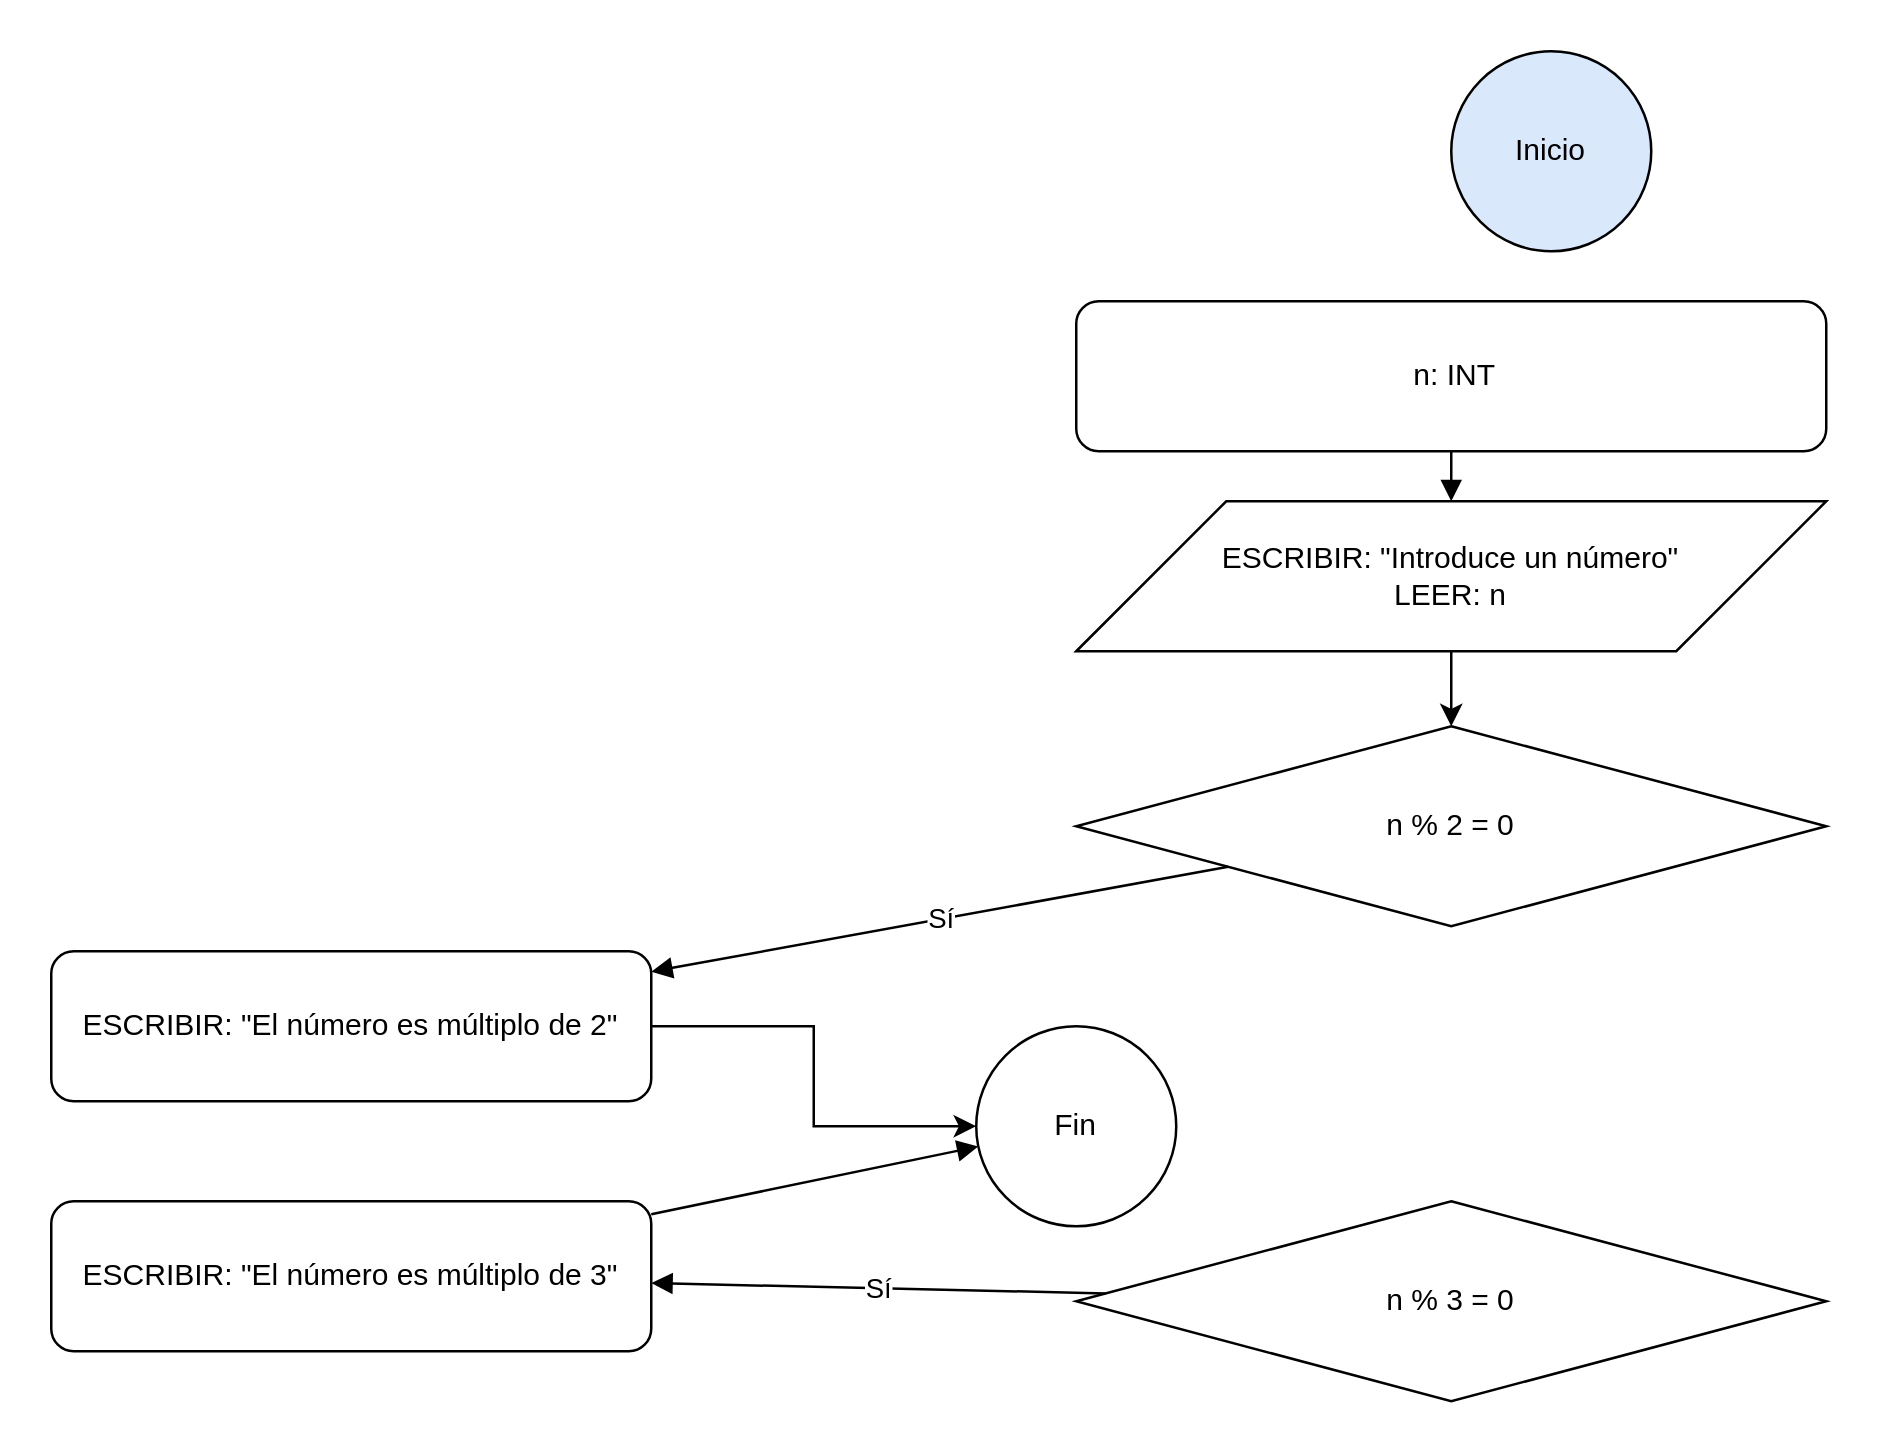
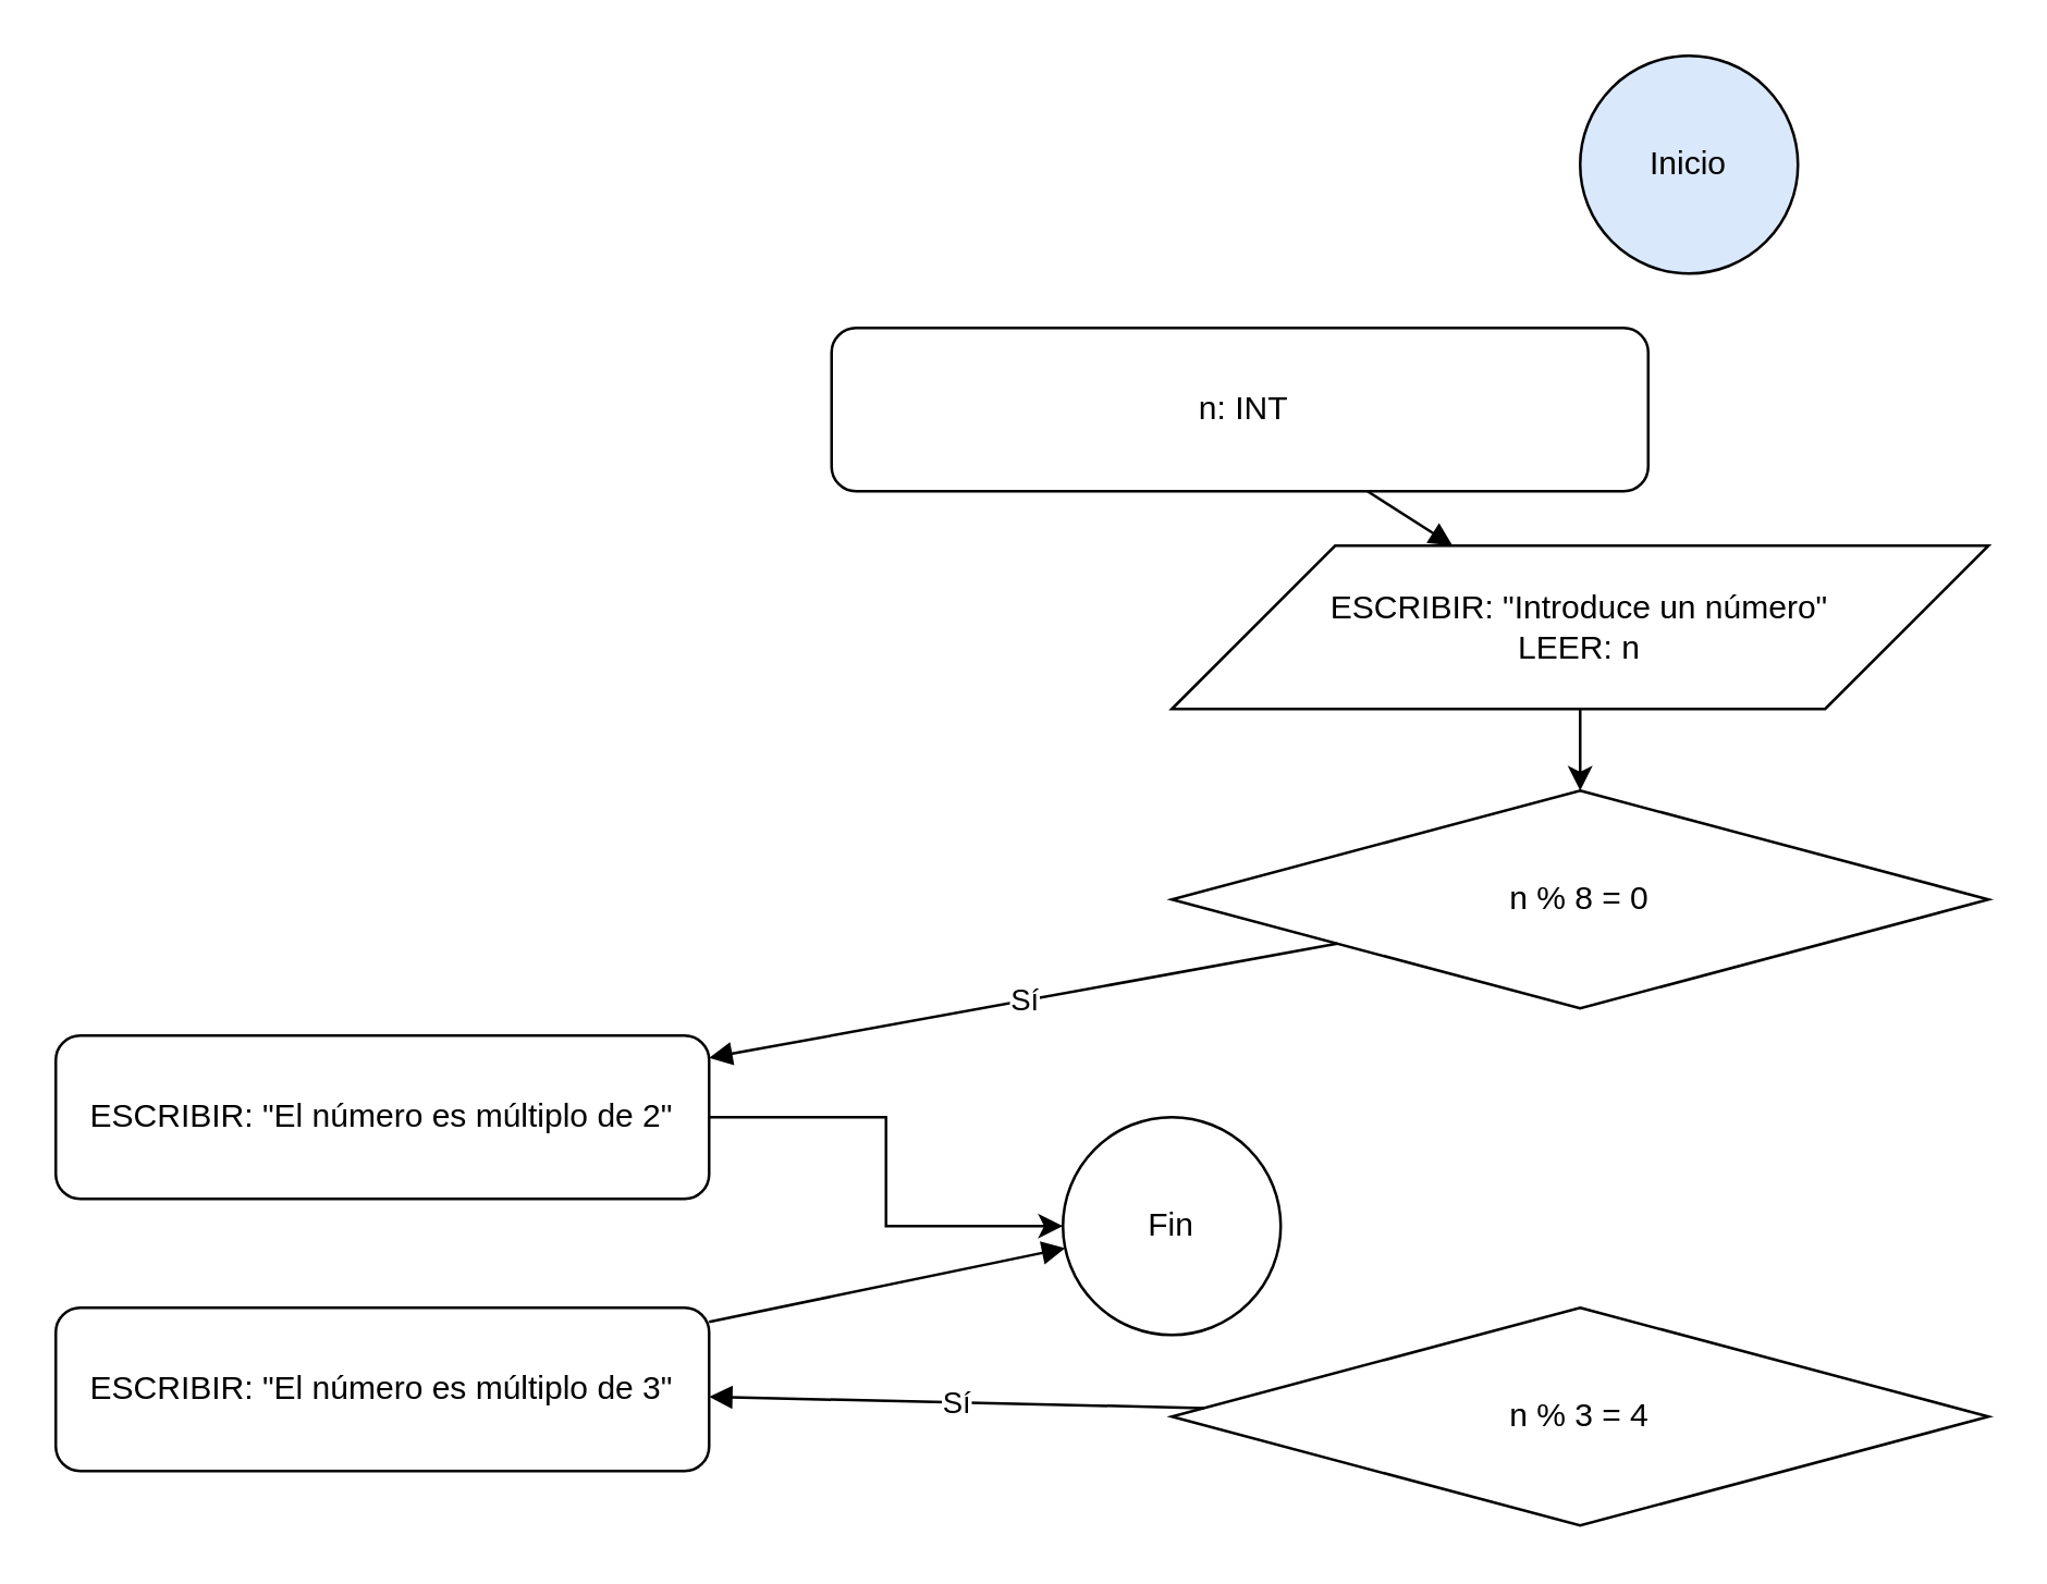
  <mxCell id="0" />
  <mxCell id="1" parent="0" />
  <mxCell id="2" value="Inicio" style="ellipse;whiteSpace=wrap;html=1;aspect=fixed;fillColor=#dae8fc;" vertex="1" parent="1"><mxGeometry x="580" y="20" width="80" height="80" as="geometry" /></mxCell>
- <mxCell id="3" value="&amp;nbsp;n: INT" style="rounded=1;whiteSpace=wrap;html=1;" vertex="1" parent="1"><mxGeometry x="430" y="120" width="300" height="60" as="geometry" /></mxCell>
+ <mxCell id="3" value="&amp;nbsp;n: INT" style="rounded=1;whiteSpace=wrap;html=1;" vertex="1" parent="1"><mxGeometry x="305" y="120" width="300" height="60" as="geometry" /></mxCell>
  <mxCell id="4" value="" style="edgeStyle=orthogonalEdgeStyle;rounded=0;orthogonalLoop=1;jettySize=auto;html=1;" edge="1" parent="1" source="5" target="6"><mxGeometry relative="1" as="geometry" /></mxCell>
  <mxCell id="5" value="ESCRIBIR: &quot;Introduce un número&quot;&lt;div&gt;LEER: n&lt;/div&gt;" style="shape=parallelogram;perimeter=parallelogramPerimeter;whiteSpace=wrap;html=1;" vertex="1" parent="1"><mxGeometry x="430" y="200" width="300" height="60" as="geometry" /></mxCell>
- <mxCell id="6" value="n % 2 = 0" style="rhombus;whiteSpace=wrap;html=1;" vertex="1" parent="1"><mxGeometry x="430" y="290" width="300" height="80" as="geometry" /></mxCell>
+ <mxCell id="6" value="n % 8 = 0" style="rhombus;whiteSpace=wrap;html=1;" vertex="1" parent="1"><mxGeometry x="430" y="290" width="300" height="80" as="geometry" /></mxCell>
  <mxCell id="7" style="edgeStyle=orthogonalEdgeStyle;rounded=0;orthogonalLoop=1;jettySize=auto;html=1;exitX=1;exitY=0.5;exitDx=0;exitDy=0;entryX=0;entryY=0.5;entryDx=0;entryDy=0;" edge="1" parent="1" source="8" target="11"><mxGeometry relative="1" as="geometry" /></mxCell>
  <mxCell id="8" value="ESCRIBIR: &quot;El número es múltiplo de 2&quot;" style="rounded=1;whiteSpace=wrap;html=1;" vertex="1" parent="1"><mxGeometry x="20" y="380" width="240" height="60" as="geometry" /></mxCell>
- <mxCell id="9" value="n % 3 = 0" style="rhombus;whiteSpace=wrap;html=1;" vertex="1" parent="1"><mxGeometry x="430" y="480" width="300" height="80" as="geometry" /></mxCell>
+ <mxCell id="9" value="n % 3 = 4" style="rhombus;whiteSpace=wrap;html=1;" vertex="1" parent="1"><mxGeometry x="430" y="480" width="300" height="80" as="geometry" /></mxCell>
  <mxCell id="10" value="ESCRIBIR: &quot;El número es múltiplo de 3&quot;" style="rounded=1;whiteSpace=wrap;html=1;" vertex="1" parent="1"><mxGeometry x="20" y="480" width="240" height="60" as="geometry" /></mxCell>
  <mxCell id="11" value="Fin" style="ellipse;whiteSpace=wrap;html=1;aspect=fixed;" vertex="1" parent="1"><mxGeometry x="390" y="410" width="80" height="80" as="geometry" /></mxCell>
  <mxCell id="12" value="" style="endArrow=block;rounded=1;html=1;" edge="1" parent="1" source="3" target="5"><mxGeometry relative="1" as="geometry" /></mxCell>
  <mxCell id="13" value="Sí" style="endArrow=block;rounded=1;html=1;" edge="1" parent="1" source="6" target="8"><mxGeometry relative="1" as="geometry" /></mxCell>
  <mxCell id="14" value="Sí" style="endArrow=block;rounded=1;html=1;" edge="1" parent="1" source="9" target="10"><mxGeometry relative="1" as="geometry" /></mxCell>
  <mxCell id="15" value="" style="endArrow=block;rounded=1;html=1;" edge="1" parent="1" source="10" target="11"><mxGeometry relative="1" as="geometry" /></mxCell>
